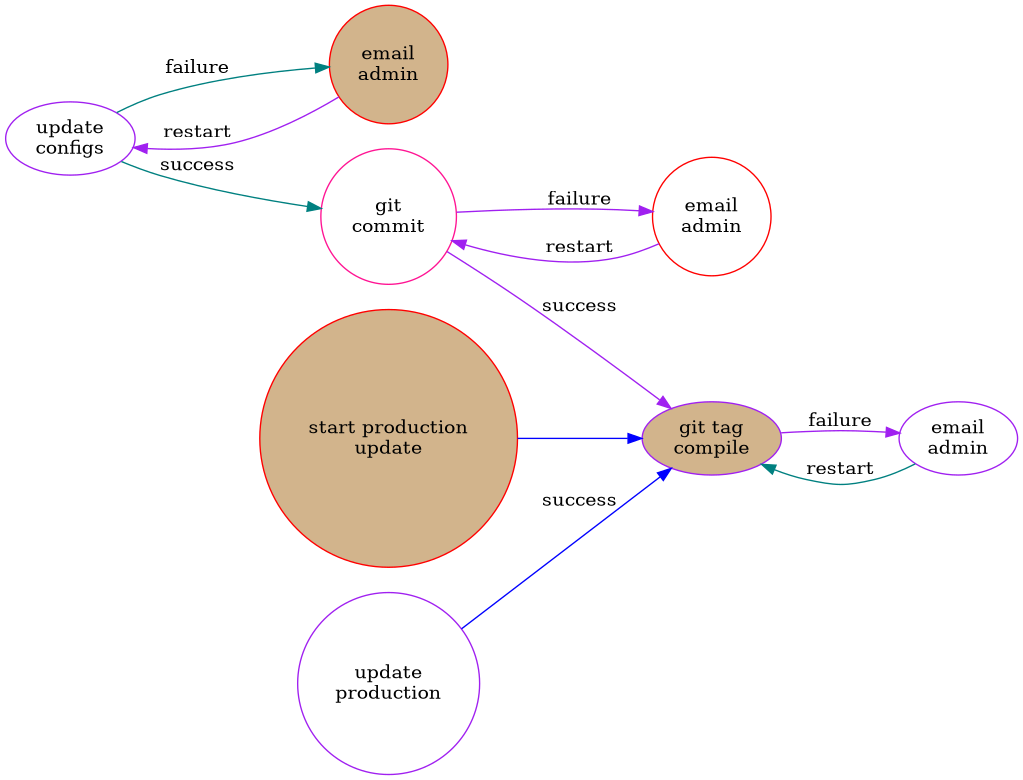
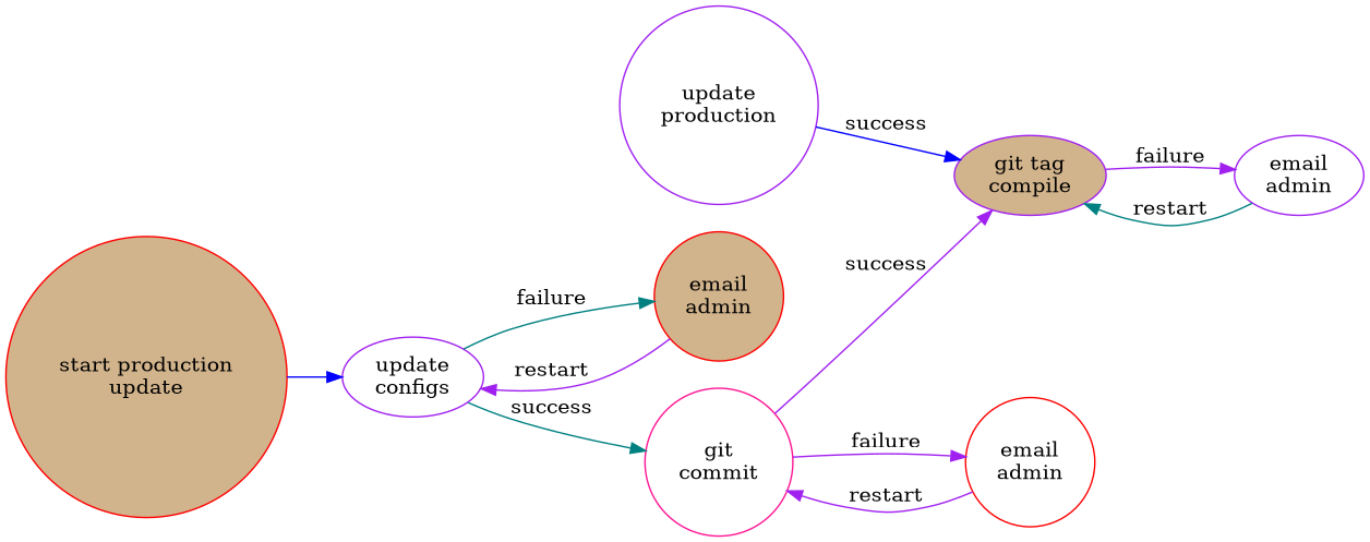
  digraph {
    rankdir=LR
    node [color=purple fillcolor=white shape=circle style=filled]
    edge [color=purple]
    n1 [label="update\nconfigs" shape=ellipse]
    n2 [color=red fillcolor=tan label="email\nadmin"]
    n3 [color=deeppink label="git\ncommit"]
    n4 [color=red label="email\nadmin"]
    n5 [fillcolor=tan label="git tag\ncompile" shape=ellipse]
    n6 [label="email\nadmin" shape=ellipse]
    n7 [color=red fillcolor=tan label="start production\nupdate"]
    n8 [label="update\nproduction"]
    subgraph sub_1 {
      n1
      n2
    }
    subgraph sub_2 {
      n3
      n4
    }
    subgraph sub_3 {
      n5
      n6
    }
    n1 -> n2 [color=teal label=failure]
    n1 -> n3 [color=teal label=success]
    n2 -> n1 [label="\nrestart"]
    n3 -> n4 [label=failure]
    n3 -> n5 [label=success]
    n4 -> n3 [label="\nrestart"]
    n5 -> n6 [label=failure]
    n6 -> n5 [color=teal label="\nrestart"]
-   n7 -> n5 [color=blue]
+   n7 -> n1 [color=blue]
    n8 -> n5 [color=blue label=success]
  }
